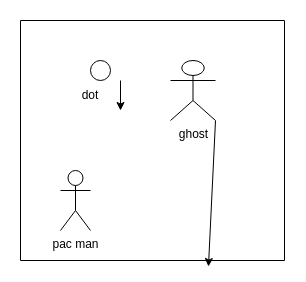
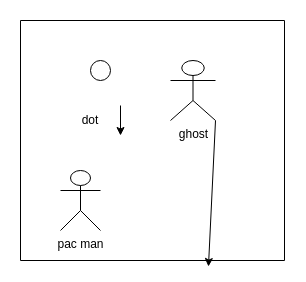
  <mxCell id="0" />
  <mxCell id="1" parent="0" />
  <mxCell id="2" value="" style="swimlane;startSize=0;" vertex="1" parent="1"><mxGeometry x="20" y="20" width="264" height="240" as="geometry" /></mxCell>
  <mxCell id="3" value="" style="ellipse;whiteSpace=wrap;html=1;aspect=fixed;" vertex="1" parent="2"><mxGeometry x="70" y="40" width="20" height="20" as="geometry" /></mxCell>
  <mxCell id="4" style="edgeStyle=none;html=1;exitX=1;exitY=1;exitDx=0;exitDy=0;exitPerimeter=0;entryX=0.712;entryY=1.025;entryDx=0;entryDy=0;entryPerimeter=0;" edge="1" parent="2" source="5" target="2"><mxGeometry relative="1" as="geometry" /></mxCell>
  <mxCell id="5" value="ghost" style="shape=umlActor;verticalLabelPosition=bottom;verticalAlign=top;html=1;outlineConnect=0;" vertex="1" parent="2"><mxGeometry x="150" y="40" width="45" height="60" as="geometry" /></mxCell>
- <mxCell id="6" value="pac man" style="shape=umlActor;verticalLabelPosition=bottom;verticalAlign=top;html=1;outlineConnect=0;" vertex="1" parent="2"><mxGeometry x="40" y="150" width="30" height="60" as="geometry" /></mxCell>
- <mxCell id="7" value="dot" style="text;html=1;strokeColor=none;fillColor=none;align=center;verticalAlign=middle;whiteSpace=wrap;rounded=0;" vertex="1" parent="2"><mxGeometry x="40" y="60" width="60" height="30" as="geometry" /></mxCell>
+ <mxCell id="6" value="pac man" style="shape=umlActor;verticalLabelPosition=bottom;verticalAlign=top;html=1;outlineConnect=0;" vertex="1" parent="2"><mxGeometry x="40" y="150" width="40" height="60" as="geometry" /></mxCell>
+ <mxCell id="7" value="dot" style="text;html=1;strokeColor=none;fillColor=none;align=center;verticalAlign=middle;whiteSpace=wrap;rounded=0;" vertex="1" parent="2"><mxGeometry x="40" y="85" width="60" height="30" as="geometry" /></mxCell>
  <mxCell id="8" value="" style="endArrow=classic;html=1;exitX=1;exitY=0;exitDx=0;exitDy=0;entryX=1;entryY=1;entryDx=0;entryDy=0;" edge="1" parent="2" source="7" target="7"><mxGeometry width="50" height="50" relative="1" as="geometry"><mxPoint x="150" y="150" as="sourcePoint" /><mxPoint x="200" y="100" as="targetPoint" /></mxGeometry></mxCell>
